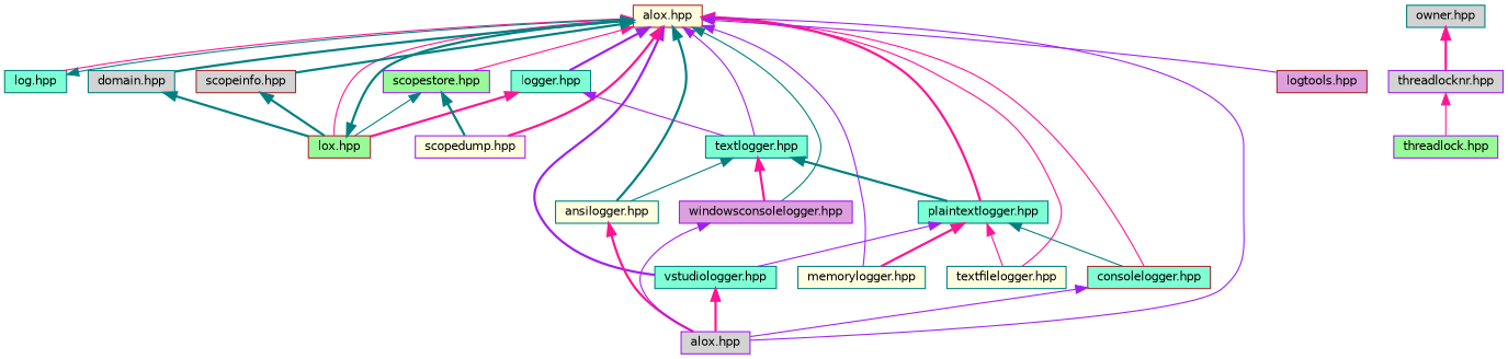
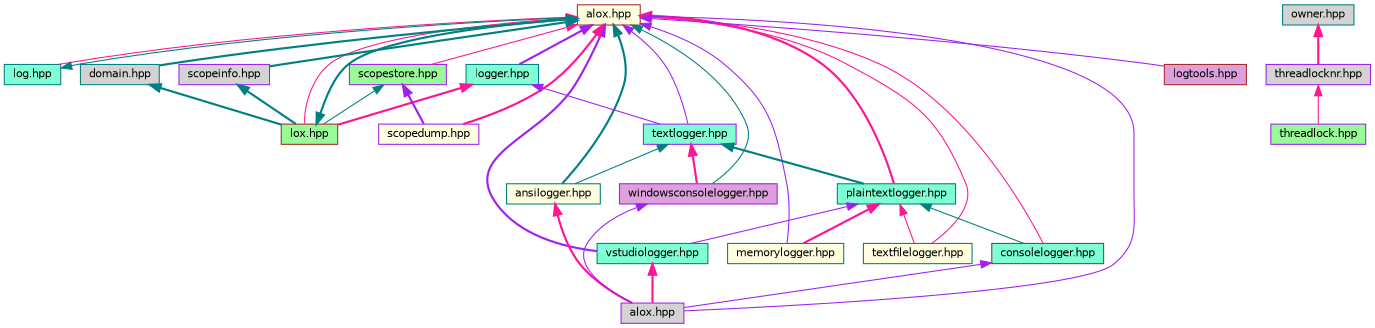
  digraph {
    node [color=teal fillcolor=aquamarine fontname=Helvetica fontsize=10 shape=record style=filled]
    edge [color=deeppink dir=back fontname=Helvetica fontsize=10 labelfontname=Helvetica labelfontsize=10 style=solid]
    n1 [color=brown fillcolor=lightyellow height=0.2 label="alox.hpp" width=0.4]
    n2 [height=0.2 label="log.hpp" width=0.4]
    n3 [color=brown fillcolor=palegreen height=0.2 label="lox.hpp" width=0.4]
    n4 [fillcolor=lightgrey height=0.2 label="domain.hpp" width=0.4]
    n5 [height=0.2 label="logger.hpp" width=0.4]
-   n6 [height=0.2 label="textlogger.hpp" width=0.4]
+   n6 [color=purple height=0.2 label="textlogger.hpp" width=0.4]
    n7 [height=0.2 label="plaintextlogger.hpp" width=0.4]
    n8 [color=brown height=0.2 label="consolelogger.hpp" width=0.4]
    n9 [color=purple fillcolor=lightgrey height=0.2 label="alox.hpp" width=0.4]
    n10 [fillcolor=lightyellow height=0.2 label="memorylogger.hpp" width=0.4]
    n11 [fillcolor=lightyellow height=0.2 label="textfilelogger.hpp" width=0.4]
    n12 [height=0.2 label="vstudiologger.hpp" width=0.4]
    n13 [fillcolor=lightyellow height=0.2 label="ansilogger.hpp" width=0.4]
    n14 [color=purple fillcolor=plum height=0.2 label="windowsconsolelogger.hpp" width=0.4]
    n15 [color=purple fillcolor=lightyellow height=0.2 label="scopedump.hpp" width=0.4]
    n16 [color=purple fillcolor=palegreen height=0.2 label="scopestore.hpp" width=0.4]
-   n17 [color=brown fillcolor=lightgrey height=0.2 label="scopeinfo.hpp" width=0.4]
+   n17 [color=purple fillcolor=lightgrey height=0.2 label="scopeinfo.hpp" width=0.4]
    n18 [color=brown fillcolor=plum height=0.2 label="logtools.hpp" width=0.4]
    n19 [fillcolor=lightgrey height=0.2 label="owner.hpp" width=0.4]
    n20 [color=purple fillcolor=lightgrey height=0.2 label="threadlocknr.hpp" width=0.4]
    n21 [color=purple fillcolor=palegreen height=0.2 label="threadlock.hpp" width=0.4]
    n1 -> n2
    n1 -> n3
    n1 -> n4 [color=teal style=bold]
    n1 -> n5 [color=purple style=bold]
    n1 -> n6 [color=purple]
    n1 -> n7 [style=bold]
    n1 -> n8
    n1 -> n9 [color=purple]
    n1 -> n10 [color=purple]
    n1 -> n11
    n1 -> n12 [color=purple style=bold]
    n1 -> n13 [color=teal style=bold]
    n1 -> n14 [color=teal]
    n1 -> n15 [style=bold]
    n1 -> n16
    n1 -> n17 [color=teal style=bold]
    n1 -> n18 [color=purple]
    n2 -> n1 [color=teal]
    n3 -> n1 [color=teal style=bold]
    n4 -> n3 [color=teal style=bold]
    n5 -> n3 [style=bold]
    n5 -> n6 [color=purple]
    n6 -> n7 [color=teal style=bold]
    n6 -> n13 [color=teal]
    n6 -> n14 [style=bold]
    n7 -> n8 [color=teal]
    n7 -> n10 [style=bold]
    n7 -> n11
    n7 -> n12 [color=purple]
    n8 -> n9 [color=purple]
    n12 -> n9 [style=bold]
    n13 -> n9 [style=bold]
    n14 -> n9 [color=purple]
    n16 -> n3 [color=teal]
-   n16 -> n15 [color=teal style=bold]
+   n16 -> n15 [color=purple style=bold]
    n17 -> n3 [color=teal style=bold]
    n19 -> n20 [style=bold]
    n20 -> n21
  }
